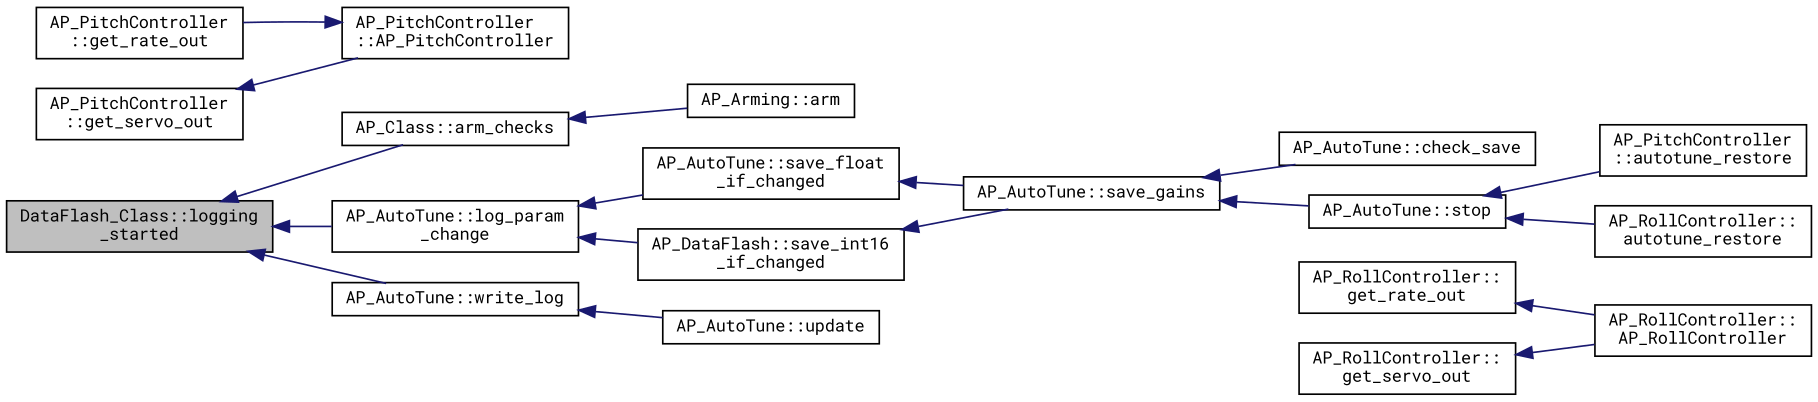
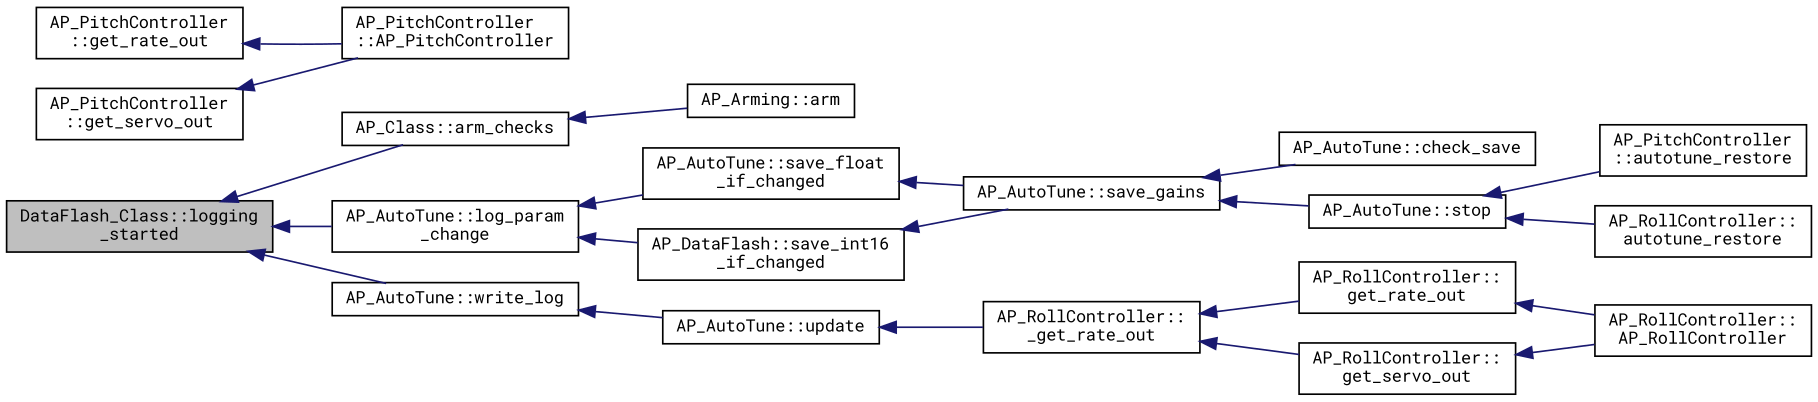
  digraph {
    fontname="Roboto Mono"
    rankdir=LR
    node [color=black fillcolor=white fontname="Roboto Mono" fontsize=10 shape=record style=filled]
    edge [color=midnightblue dir=back fontname="Roboto Mono" fontsize=10 labelfontname=Helvetica labelfontsize=10 style=solid]
    n1 [fillcolor=grey75 fontcolor=black height=0.2 label="DataFlash_Class::logging\l_started" width=0.4]
    n2 [height=0.2 label="AP_Class::arm_checks" width=0.4]
    n3 [height=0.2 label="AP_AutoTune::log_param\l_change" width=0.4]
    n4 [height=0.2 label="AP_AutoTune::write_log" width=0.4]
    n5 [height=0.2 label="AP_Arming::arm" width=0.4]
    n6 [height=0.2 label="AP_AutoTune::save_float\l_if_changed" width=0.4]
    n7 [height=0.2 label="AP_DataFlash::save_int16\l_if_changed" width=0.4]
    n8 [height=0.2 label="AP_AutoTune::update" width=0.4]
    n9 [height=0.2 label="AP_AutoTune::save_gains" width=0.4]
    n10 [height=0.2 label="AP_AutoTune::check_save" width=0.4]
    n11 [height=0.2 label="AP_AutoTune::stop" width=0.4]
    n12 [height=0.2 label="AP_PitchController\l::autotune_restore" width=0.4]
    n13 [height=0.2 label="AP_RollController::\lautotune_restore" width=0.4]
+   n14 [height=0.2 label="AP_RollController::\l_get_rate_out" width=0.4]
    n15 [height=0.2 label="AP_RollController::\lget_rate_out" width=0.4]
    n16 [height=0.2 label="AP_RollController::\lget_servo_out" width=0.4]
    n17 [height=0.2 label="AP_PitchController\l::get_rate_out" width=0.4]
    n18 [height=0.2 label="AP_PitchController\l::AP_PitchController" width=0.4]
    n19 [height=0.2 label="AP_PitchController\l::get_servo_out" width=0.4]
    n20 [height=0.2 label="AP_RollController::\lAP_RollController" width=0.4]
    n1 -> n2
    n1 -> n3
    n1 -> n4
    n2 -> n5
    n3 -> n6
    n3 -> n7
    n4 -> n8
    n6 -> n9
    n7 -> n9
+   n8 -> n14
    n9 -> n10
    n9 -> n11
    n11 -> n12
    n11 -> n13
+   n14 -> n15
+   n14 -> n16
    n15 -> n20
    n16 -> n20
-   n18 -> n17
+   n17 -> n18
    n19 -> n18
  }
